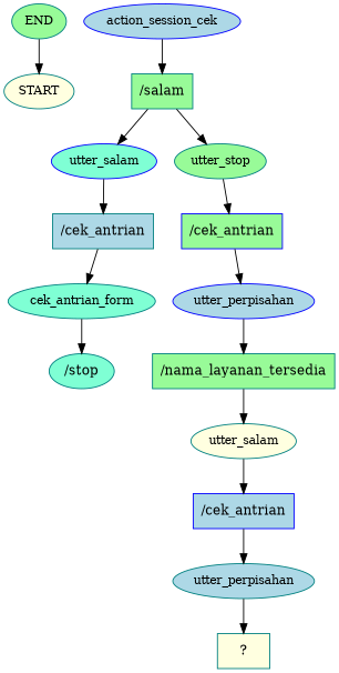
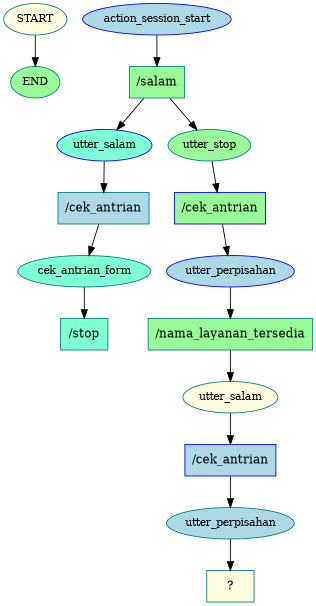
  digraph {
    node [color=teal fillcolor=palegreen fontsize=12 style=filled]
    n1 [fillcolor=lightyellow label=START]
    n2 [label=END]
-   n3 [color=blue fillcolor=lightblue label=action_session_cek]
+   n3 [color=blue fillcolor=lightblue label=action_session_start]
    n4 [label="/salam" shape=rect fontsize=""]
    n5 [color=blue fillcolor=aquamarine label=utter_salam]
    n6 [label=utter_stop]
    n7 [fillcolor=lightblue label="/cek_antrian" shape=rect fontsize=""]
    n8 [fillcolor=aquamarine label=cek_antrian_form]
-   n9 [fillcolor=aquamarine label="/stop" shape=ellipse fontsize=""]
+   n9 [fillcolor=aquamarine label="/stop" shape=rect fontsize=""]
    n10 [color=blue label="/cek_antrian" shape=rect fontsize=""]
    n11 [color=blue fillcolor=lightblue label=utter_perpisahan]
    n12 [label="/nama_layanan_tersedia" shape=rect fontsize=""]
    n13 [fillcolor=lightyellow label=utter_salam]
    n14 [color=blue fillcolor=lightblue label="/cek_antrian" shape=rect fontsize=""]
    n15 [fillcolor=lightblue label=utter_perpisahan]
    n16 [fillcolor=lightyellow label="  ?  " shape=rect fontsize=""]
-   n2 -> n1
+   n1 -> n2
    n3 -> n4
    n4 -> n5
    n4 -> n6
    n5 -> n7
    n6 -> n10
    n7 -> n8
    n8 -> n9
    n10 -> n11
    n11 -> n12
    n12 -> n13
    n13 -> n14
    n14 -> n15
    n15 -> n16
  }
